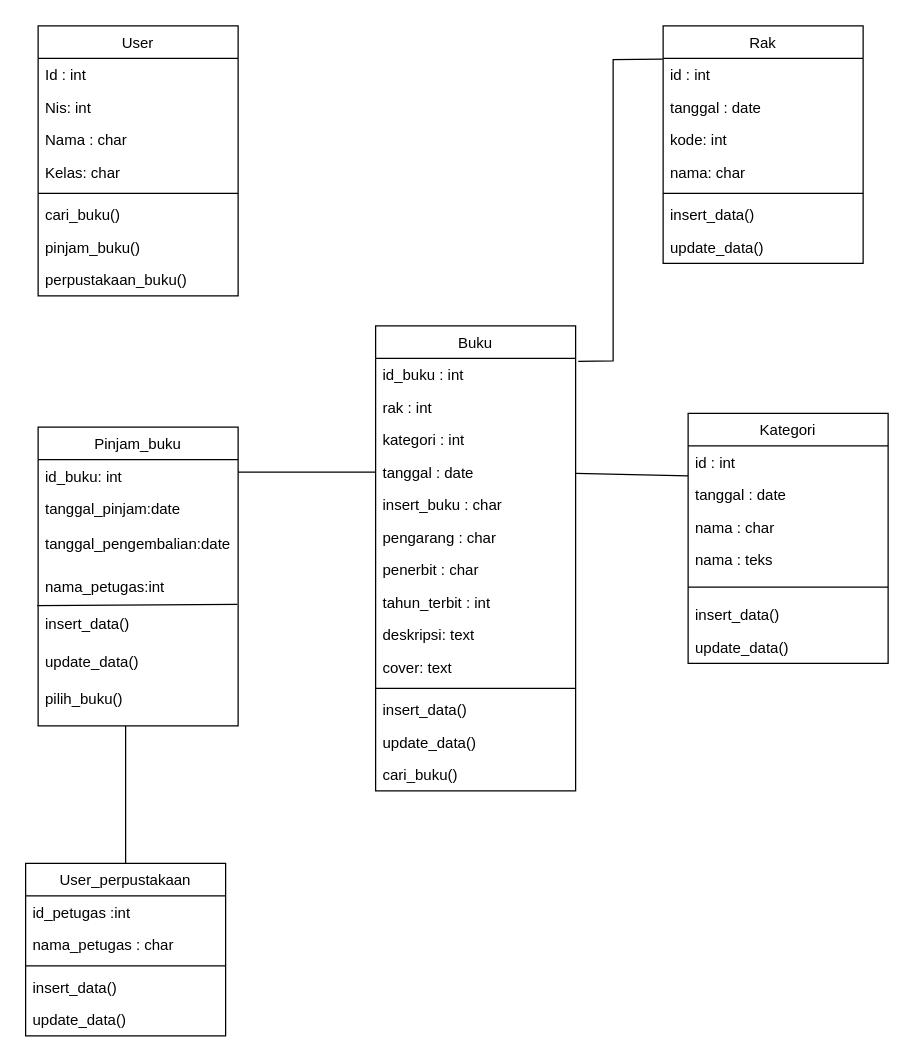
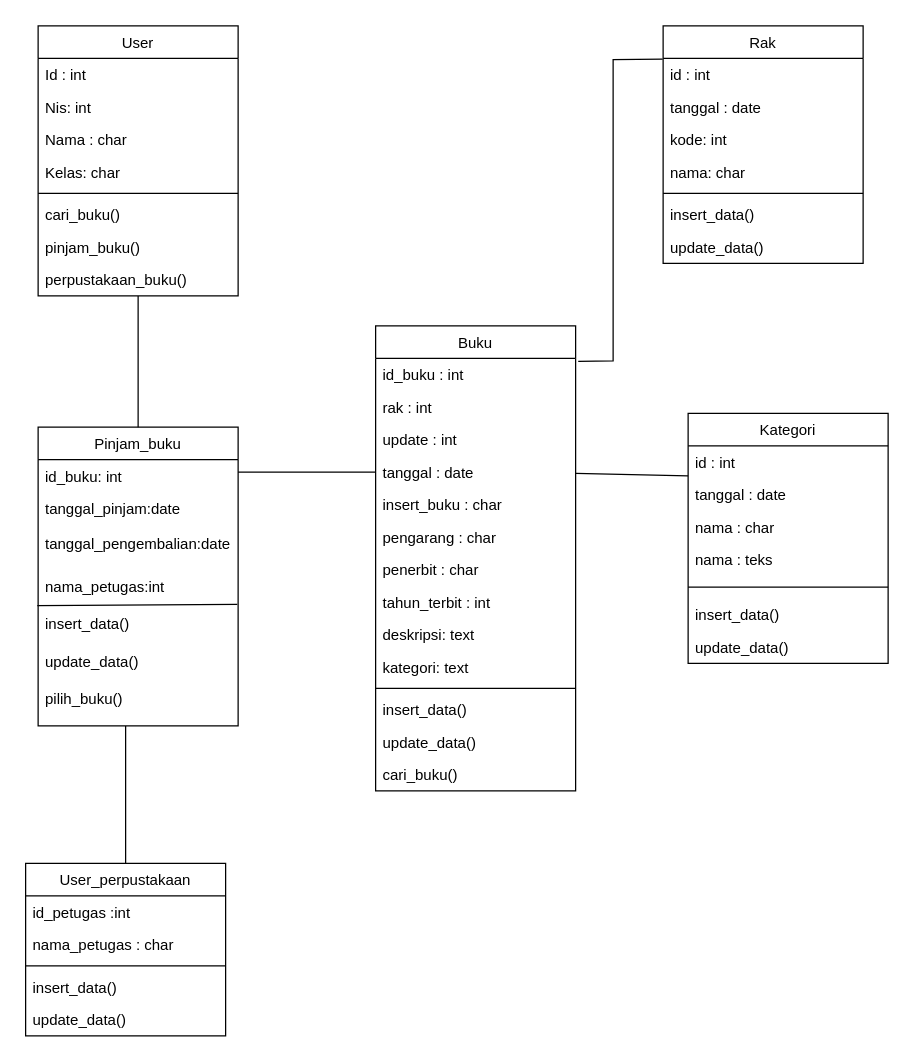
  <mxCell id="0" />
  <mxCell id="1" parent="0" />
  <mxCell id="2" value="User" style="swimlane;fontStyle=0;align=center;verticalAlign=top;childLayout=stackLayout;horizontal=1;startSize=26;horizontalStack=0;resizeParent=1;resizeLast=0;collapsible=1;marginBottom=0;rounded=0;shadow=0;strokeWidth=1;" parent="1" vertex="1"><mxGeometry x="30" y="20" width="160" height="216" as="geometry"><mxRectangle x="230" y="140" width="160" height="26" as="alternateBounds" /></mxGeometry></mxCell>
  <mxCell id="3" value="Id : int" style="text;align=left;verticalAlign=top;spacingLeft=4;spacingRight=4;overflow=hidden;rotatable=0;points=[[0,0.5],[1,0.5]];portConstraint=eastwest;" parent="2" vertex="1"><mxGeometry y="26" width="160" height="26" as="geometry" /></mxCell>
  <mxCell id="4" value="Nis: int" style="text;align=left;verticalAlign=top;spacingLeft=4;spacingRight=4;overflow=hidden;rotatable=0;points=[[0,0.5],[1,0.5]];portConstraint=eastwest;rounded=0;shadow=0;html=0;" parent="2" vertex="1"><mxGeometry y="52" width="160" height="26" as="geometry" /></mxCell>
  <mxCell id="5" value="Nama : char" style="text;align=left;verticalAlign=top;spacingLeft=4;spacingRight=4;overflow=hidden;rotatable=0;points=[[0,0.5],[1,0.5]];portConstraint=eastwest;rounded=0;shadow=0;html=0;" parent="2" vertex="1"><mxGeometry y="78" width="160" height="26" as="geometry" /></mxCell>
  <mxCell id="6" value="Kelas: char" style="text;align=left;verticalAlign=top;spacingLeft=4;spacingRight=4;overflow=hidden;rotatable=0;points=[[0,0.5],[1,0.5]];portConstraint=eastwest;rounded=0;shadow=0;html=0;" parent="2" vertex="1"><mxGeometry y="104" width="160" height="26" as="geometry" /></mxCell>
  <mxCell id="7" value="" style="line;html=1;strokeWidth=1;align=left;verticalAlign=middle;spacingTop=-1;spacingLeft=3;spacingRight=3;rotatable=0;labelPosition=right;points=[];portConstraint=eastwest;" parent="2" vertex="1"><mxGeometry y="130" width="160" height="8" as="geometry" /></mxCell>
  <mxCell id="8" value="cari_buku()" style="text;align=left;verticalAlign=top;spacingLeft=4;spacingRight=4;overflow=hidden;rotatable=0;points=[[0,0.5],[1,0.5]];portConstraint=eastwest;" parent="2" vertex="1"><mxGeometry y="138" width="160" height="26" as="geometry" /></mxCell>
  <mxCell id="9" value="pinjam_buku()" style="text;align=left;verticalAlign=top;spacingLeft=4;spacingRight=4;overflow=hidden;rotatable=0;points=[[0,0.5],[1,0.5]];portConstraint=eastwest;" parent="2" vertex="1"><mxGeometry y="164" width="160" height="26" as="geometry" /></mxCell>
  <mxCell id="10" value="perpustakaan_buku()" style="text;align=left;verticalAlign=top;spacingLeft=4;spacingRight=4;overflow=hidden;rotatable=0;points=[[0,0.5],[1,0.5]];portConstraint=eastwest;" parent="2" vertex="1"><mxGeometry y="190" width="160" height="26" as="geometry" /></mxCell>
  <mxCell id="11" value="Buku" style="swimlane;fontStyle=0;align=center;verticalAlign=top;childLayout=stackLayout;horizontal=1;startSize=26;horizontalStack=0;resizeParent=1;resizeLast=0;collapsible=1;marginBottom=0;rounded=0;shadow=0;strokeWidth=1;" parent="1" vertex="1"><mxGeometry x="300" y="260" width="160" height="372" as="geometry"><mxRectangle x="550" y="140" width="160" height="26" as="alternateBounds" /></mxGeometry></mxCell>
  <mxCell id="12" value="id_buku : int " style="text;align=left;verticalAlign=top;spacingLeft=4;spacingRight=4;overflow=hidden;rotatable=0;points=[[0,0.5],[1,0.5]];portConstraint=eastwest;" parent="11" vertex="1"><mxGeometry y="26" width="160" height="26" as="geometry" /></mxCell>
  <mxCell id="13" value="rak : int" style="text;align=left;verticalAlign=top;spacingLeft=4;spacingRight=4;overflow=hidden;rotatable=0;points=[[0,0.5],[1,0.5]];portConstraint=eastwest;rounded=0;shadow=0;html=0;" vertex="1" parent="11"><mxGeometry y="52" width="160" height="26" as="geometry" /></mxCell>
- <mxCell id="14" value="kategori : int" style="text;align=left;verticalAlign=top;spacingLeft=4;spacingRight=4;overflow=hidden;rotatable=0;points=[[0,0.5],[1,0.5]];portConstraint=eastwest;rounded=0;shadow=0;html=0;" vertex="1" parent="11"><mxGeometry y="78" width="160" height="26" as="geometry" /></mxCell>
+ <mxCell id="14" value="update : int" style="text;align=left;verticalAlign=top;spacingLeft=4;spacingRight=4;overflow=hidden;rotatable=0;points=[[0,0.5],[1,0.5]];portConstraint=eastwest;rounded=0;shadow=0;html=0;" vertex="1" parent="11"><mxGeometry y="78" width="160" height="26" as="geometry" /></mxCell>
  <mxCell id="15" value="tanggal : date" style="text;align=left;verticalAlign=top;spacingLeft=4;spacingRight=4;overflow=hidden;rotatable=0;points=[[0,0.5],[1,0.5]];portConstraint=eastwest;rounded=0;shadow=0;html=0;" parent="11" vertex="1"><mxGeometry y="104" width="160" height="26" as="geometry" /></mxCell>
  <mxCell id="16" value="insert_buku : char" style="text;align=left;verticalAlign=top;spacingLeft=4;spacingRight=4;overflow=hidden;rotatable=0;points=[[0,0.5],[1,0.5]];portConstraint=eastwest;rounded=0;shadow=0;html=0;" parent="11" vertex="1"><mxGeometry y="130" width="160" height="26" as="geometry" /></mxCell>
  <mxCell id="17" value="pengarang : char" style="text;align=left;verticalAlign=top;spacingLeft=4;spacingRight=4;overflow=hidden;rotatable=0;points=[[0,0.5],[1,0.5]];portConstraint=eastwest;rounded=0;shadow=0;html=0;" parent="11" vertex="1"><mxGeometry y="156" width="160" height="26" as="geometry" /></mxCell>
  <mxCell id="18" value="penerbit : char" style="text;align=left;verticalAlign=top;spacingLeft=4;spacingRight=4;overflow=hidden;rotatable=0;points=[[0,0.5],[1,0.5]];portConstraint=eastwest;rounded=0;shadow=0;html=0;" parent="11" vertex="1"><mxGeometry y="182" width="160" height="26" as="geometry" /></mxCell>
  <mxCell id="19" value="tahun_terbit : int" style="text;align=left;verticalAlign=top;spacingLeft=4;spacingRight=4;overflow=hidden;rotatable=0;points=[[0,0.5],[1,0.5]];portConstraint=eastwest;rounded=0;shadow=0;html=0;" parent="11" vertex="1"><mxGeometry y="208" width="160" height="26" as="geometry" /></mxCell>
  <mxCell id="20" value="deskripsi: text" style="text;align=left;verticalAlign=top;spacingLeft=4;spacingRight=4;overflow=hidden;rotatable=0;points=[[0,0.5],[1,0.5]];portConstraint=eastwest;rounded=0;shadow=0;html=0;" vertex="1" parent="11"><mxGeometry y="234" width="160" height="26" as="geometry" /></mxCell>
- <mxCell id="21" value="cover: text" style="text;align=left;verticalAlign=top;spacingLeft=4;spacingRight=4;overflow=hidden;rotatable=0;points=[[0,0.5],[1,0.5]];portConstraint=eastwest;rounded=0;shadow=0;html=0;" vertex="1" parent="11"><mxGeometry y="260" width="160" height="26" as="geometry" /></mxCell>
+ <mxCell id="21" value="kategori: text" style="text;align=left;verticalAlign=top;spacingLeft=4;spacingRight=4;overflow=hidden;rotatable=0;points=[[0,0.5],[1,0.5]];portConstraint=eastwest;rounded=0;shadow=0;html=0;" vertex="1" parent="11"><mxGeometry y="260" width="160" height="26" as="geometry" /></mxCell>
  <mxCell id="22" value="" style="line;html=1;strokeWidth=1;align=left;verticalAlign=middle;spacingTop=-1;spacingLeft=3;spacingRight=3;rotatable=0;labelPosition=right;points=[];portConstraint=eastwest;" parent="11" vertex="1"><mxGeometry y="286" width="160" height="8" as="geometry" /></mxCell>
  <mxCell id="23" value="insert_data()" style="text;align=left;verticalAlign=top;spacingLeft=4;spacingRight=4;overflow=hidden;rotatable=0;points=[[0,0.5],[1,0.5]];portConstraint=eastwest;" parent="11" vertex="1"><mxGeometry y="294" width="160" height="26" as="geometry" /></mxCell>
  <mxCell id="24" value="update_data()" style="text;align=left;verticalAlign=top;spacingLeft=4;spacingRight=4;overflow=hidden;rotatable=0;points=[[0,0.5],[1,0.5]];portConstraint=eastwest;" parent="11" vertex="1"><mxGeometry y="320" width="160" height="26" as="geometry" /></mxCell>
  <mxCell id="25" value="cari_buku()" style="text;align=left;verticalAlign=top;spacingLeft=4;spacingRight=4;overflow=hidden;rotatable=0;points=[[0,0.5],[1,0.5]];portConstraint=eastwest;" parent="11" vertex="1"><mxGeometry y="346" width="160" height="26" as="geometry" /></mxCell>
  <mxCell id="26" value="User_perpustakaan" style="swimlane;fontStyle=0;align=center;verticalAlign=top;childLayout=stackLayout;horizontal=1;startSize=26;horizontalStack=0;resizeParent=1;resizeLast=0;collapsible=1;marginBottom=0;rounded=0;shadow=0;strokeWidth=1;" parent="1" vertex="1"><mxGeometry x="20" y="690" width="160" height="138" as="geometry"><mxRectangle x="230" y="140" width="160" height="26" as="alternateBounds" /></mxGeometry></mxCell>
  <mxCell id="27" value="id_petugas :int" style="text;align=left;verticalAlign=top;spacingLeft=4;spacingRight=4;overflow=hidden;rotatable=0;points=[[0,0.5],[1,0.5]];portConstraint=eastwest;" parent="26" vertex="1"><mxGeometry y="26" width="160" height="26" as="geometry" /></mxCell>
  <mxCell id="28" value="nama_petugas : char" style="text;align=left;verticalAlign=top;spacingLeft=4;spacingRight=4;overflow=hidden;rotatable=0;points=[[0,0.5],[1,0.5]];portConstraint=eastwest;rounded=0;shadow=0;html=0;" parent="26" vertex="1"><mxGeometry y="52" width="160" height="26" as="geometry" /></mxCell>
  <mxCell id="29" value="" style="line;html=1;strokeWidth=1;align=left;verticalAlign=middle;spacingTop=-1;spacingLeft=3;spacingRight=3;rotatable=0;labelPosition=right;points=[];portConstraint=eastwest;" parent="26" vertex="1"><mxGeometry y="78" width="160" height="8" as="geometry" /></mxCell>
  <mxCell id="30" value="insert_data()" style="text;align=left;verticalAlign=top;spacingLeft=4;spacingRight=4;overflow=hidden;rotatable=0;points=[[0,0.5],[1,0.5]];portConstraint=eastwest;" parent="26" vertex="1"><mxGeometry y="86" width="160" height="26" as="geometry" /></mxCell>
  <mxCell id="31" value="update_data()" style="text;align=left;verticalAlign=top;spacingLeft=4;spacingRight=4;overflow=hidden;rotatable=0;points=[[0,0.5],[1,0.5]];portConstraint=eastwest;" parent="26" vertex="1"><mxGeometry y="112" width="160" height="26" as="geometry" /></mxCell>
  <mxCell id="32" value="Pinjam_buku" style="swimlane;fontStyle=0;align=center;verticalAlign=top;childLayout=stackLayout;horizontal=1;startSize=26;horizontalStack=0;resizeParent=1;resizeLast=0;collapsible=1;marginBottom=0;rounded=0;shadow=0;strokeWidth=1;" parent="1" vertex="1"><mxGeometry x="30" y="341" width="160" height="239" as="geometry"><mxRectangle x="230" y="140" width="160" height="26" as="alternateBounds" /></mxGeometry></mxCell>
  <mxCell id="33" value="id_buku: int" style="text;align=left;verticalAlign=top;spacingLeft=4;spacingRight=4;overflow=hidden;rotatable=0;points=[[0,0.5],[1,0.5]];portConstraint=eastwest;" parent="32" vertex="1"><mxGeometry y="26" width="160" height="26" as="geometry" /></mxCell>
  <mxCell id="34" value="tanggal_pinjam:date" style="text;align=left;verticalAlign=top;spacingLeft=4;spacingRight=4;overflow=hidden;rotatable=0;points=[[0,0.5],[1,0.5]];portConstraint=eastwest;rounded=0;shadow=0;html=0;" parent="32" vertex="1"><mxGeometry y="52" width="160" height="28" as="geometry" /></mxCell>
  <mxCell id="35" value="tanggal_pengembalian:date" style="text;align=left;verticalAlign=top;spacingLeft=4;spacingRight=4;overflow=hidden;rotatable=0;points=[[0,0.5],[1,0.5]];portConstraint=eastwest;" parent="32" vertex="1"><mxGeometry y="80" width="160" height="34" as="geometry" /></mxCell>
  <mxCell id="36" value="" style="endArrow=none;html=1;rounded=0;entryX=0.996;entryY=0.929;entryDx=0;entryDy=0;entryPerimeter=0;exitX=-0.004;exitY=0.959;exitDx=0;exitDy=0;exitPerimeter=0;" parent="32" source="37" target="37" edge="1"><mxGeometry width="50" height="50" relative="1" as="geometry"><mxPoint x="10" y="171" as="sourcePoint" /><mxPoint x="240" y="39" as="targetPoint" /><Array as="points" /></mxGeometry></mxCell>
  <mxCell id="37" value="nama_petugas:int" style="text;align=left;verticalAlign=top;spacingLeft=4;spacingRight=4;overflow=hidden;rotatable=0;points=[[0,0.5],[1,0.5]];portConstraint=eastwest;" parent="32" vertex="1"><mxGeometry y="114" width="160" height="30" as="geometry" /></mxCell>
  <mxCell id="38" value="insert_data()" style="text;align=left;verticalAlign=top;spacingLeft=4;spacingRight=4;overflow=hidden;rotatable=0;points=[[0,0.5],[1,0.5]];portConstraint=eastwest;" parent="32" vertex="1"><mxGeometry y="144" width="160" height="30" as="geometry" /></mxCell>
  <mxCell id="39" value="update_data()" style="text;align=left;verticalAlign=top;spacingLeft=4;spacingRight=4;overflow=hidden;rotatable=0;points=[[0,0.5],[1,0.5]];portConstraint=eastwest;" parent="32" vertex="1"><mxGeometry y="174" width="160" height="30" as="geometry" /></mxCell>
  <mxCell id="40" value="pilih_buku()" style="text;align=left;verticalAlign=top;spacingLeft=4;spacingRight=4;overflow=hidden;rotatable=0;points=[[0,0.5],[1,0.5]];portConstraint=eastwest;" parent="32" vertex="1"><mxGeometry y="204" width="160" height="30" as="geometry" /></mxCell>
  <mxCell id="41" value="Rak" style="swimlane;fontStyle=0;align=center;verticalAlign=top;childLayout=stackLayout;horizontal=1;startSize=26;horizontalStack=0;resizeParent=1;resizeLast=0;collapsible=1;marginBottom=0;rounded=0;shadow=0;strokeWidth=1;" parent="1" vertex="1"><mxGeometry x="530" y="20" width="160" height="190" as="geometry"><mxRectangle x="230" y="140" width="160" height="26" as="alternateBounds" /></mxGeometry></mxCell>
  <mxCell id="42" value="id : int" style="text;align=left;verticalAlign=top;spacingLeft=4;spacingRight=4;overflow=hidden;rotatable=0;points=[[0,0.5],[1,0.5]];portConstraint=eastwest;" parent="41" vertex="1"><mxGeometry y="26" width="160" height="26" as="geometry" /></mxCell>
  <mxCell id="43" value="tanggal : date" style="text;align=left;verticalAlign=top;spacingLeft=4;spacingRight=4;overflow=hidden;rotatable=0;points=[[0,0.5],[1,0.5]];portConstraint=eastwest;rounded=0;shadow=0;html=0;" parent="41" vertex="1"><mxGeometry y="52" width="160" height="26" as="geometry" /></mxCell>
  <mxCell id="44" value="kode: int" style="text;align=left;verticalAlign=top;spacingLeft=4;spacingRight=4;overflow=hidden;rotatable=0;points=[[0,0.5],[1,0.5]];portConstraint=eastwest;rounded=0;shadow=0;html=0;" parent="41" vertex="1"><mxGeometry y="78" width="160" height="26" as="geometry" /></mxCell>
  <mxCell id="45" value="nama: char" style="text;align=left;verticalAlign=top;spacingLeft=4;spacingRight=4;overflow=hidden;rotatable=0;points=[[0,0.5],[1,0.5]];portConstraint=eastwest;rounded=0;shadow=0;html=0;" parent="41" vertex="1"><mxGeometry y="104" width="160" height="26" as="geometry" /></mxCell>
  <mxCell id="46" value="" style="line;html=1;strokeWidth=1;align=left;verticalAlign=middle;spacingTop=-1;spacingLeft=3;spacingRight=3;rotatable=0;labelPosition=right;points=[];portConstraint=eastwest;" parent="41" vertex="1"><mxGeometry y="130" width="160" height="8" as="geometry" /></mxCell>
  <mxCell id="47" value="insert_data()" style="text;align=left;verticalAlign=top;spacingLeft=4;spacingRight=4;overflow=hidden;rotatable=0;points=[[0,0.5],[1,0.5]];portConstraint=eastwest;" parent="41" vertex="1"><mxGeometry y="138" width="160" height="26" as="geometry" /></mxCell>
  <mxCell id="48" value="update_data()" style="text;align=left;verticalAlign=top;spacingLeft=4;spacingRight=4;overflow=hidden;rotatable=0;points=[[0,0.5],[1,0.5]];portConstraint=eastwest;" parent="41" vertex="1"><mxGeometry y="164" width="160" height="26" as="geometry" /></mxCell>
  <mxCell id="49" value="Kategori" style="swimlane;fontStyle=0;align=center;verticalAlign=top;childLayout=stackLayout;horizontal=1;startSize=26;horizontalStack=0;resizeParent=1;resizeLast=0;collapsible=1;marginBottom=0;rounded=0;shadow=0;strokeWidth=1;" parent="1" vertex="1"><mxGeometry x="550" y="330" width="160" height="200" as="geometry"><mxRectangle x="230" y="140" width="160" height="26" as="alternateBounds" /></mxGeometry></mxCell>
  <mxCell id="50" value="id : int" style="text;align=left;verticalAlign=top;spacingLeft=4;spacingRight=4;overflow=hidden;rotatable=0;points=[[0,0.5],[1,0.5]];portConstraint=eastwest;" parent="49" vertex="1"><mxGeometry y="26" width="160" height="26" as="geometry" /></mxCell>
  <mxCell id="51" value="tanggal : date" style="text;align=left;verticalAlign=top;spacingLeft=4;spacingRight=4;overflow=hidden;rotatable=0;points=[[0,0.5],[1,0.5]];portConstraint=eastwest;rounded=0;shadow=0;html=0;" parent="49" vertex="1"><mxGeometry y="52" width="160" height="26" as="geometry" /></mxCell>
  <mxCell id="52" value="nama : char" style="text;align=left;verticalAlign=top;spacingLeft=4;spacingRight=4;overflow=hidden;rotatable=0;points=[[0,0.5],[1,0.5]];portConstraint=eastwest;rounded=0;shadow=0;html=0;" parent="49" vertex="1"><mxGeometry y="78" width="160" height="26" as="geometry" /></mxCell>
  <mxCell id="53" value="nama : teks" style="text;align=left;verticalAlign=top;spacingLeft=4;spacingRight=4;overflow=hidden;rotatable=0;points=[[0,0.5],[1,0.5]];portConstraint=eastwest;rounded=0;shadow=0;html=0;" parent="49" vertex="1"><mxGeometry y="104" width="160" height="26" as="geometry" /></mxCell>
  <mxCell id="54" value="" style="line;html=1;strokeWidth=1;align=left;verticalAlign=middle;spacingTop=-1;spacingLeft=3;spacingRight=3;rotatable=0;labelPosition=right;points=[];portConstraint=eastwest;" parent="49" vertex="1"><mxGeometry y="130" width="160" height="18" as="geometry" /></mxCell>
  <mxCell id="55" value="insert_data()" style="text;align=left;verticalAlign=top;spacingLeft=4;spacingRight=4;overflow=hidden;rotatable=0;points=[[0,0.5],[1,0.5]];portConstraint=eastwest;" parent="49" vertex="1"><mxGeometry y="148" width="160" height="26" as="geometry" /></mxCell>
  <mxCell id="56" value="update_data()" style="text;align=left;verticalAlign=top;spacingLeft=4;spacingRight=4;overflow=hidden;rotatable=0;points=[[0,0.5],[1,0.5]];portConstraint=eastwest;" parent="49" vertex="1"><mxGeometry y="174" width="160" height="26" as="geometry" /></mxCell>
+ <mxCell id="57" value="" style="endArrow=none;html=1;rounded=0;exitX=0.5;exitY=0;exitDx=0;exitDy=0;" parent="1" source="32" target="10" edge="1"><mxGeometry width="50" height="50" relative="1" as="geometry"><mxPoint x="100" y="330" as="sourcePoint" /><mxPoint x="100" y="240" as="targetPoint" /></mxGeometry></mxCell>
  <mxCell id="58" value="" style="endArrow=none;html=1;rounded=0;exitX=0.5;exitY=0;exitDx=0;exitDy=0;" parent="1" source="26" edge="1"><mxGeometry width="50" height="50" relative="1" as="geometry"><mxPoint x="99" y="680" as="sourcePoint" /><mxPoint x="100" y="580" as="targetPoint" /><Array as="points" /></mxGeometry></mxCell>
  <mxCell id="59" value="" style="endArrow=none;html=1;rounded=0;entryX=0;entryY=0.5;entryDx=0;entryDy=0;" parent="1" target="15" edge="1"><mxGeometry width="50" height="50" relative="1" as="geometry"><mxPoint x="190" y="377" as="sourcePoint" /><mxPoint x="300" y="380" as="targetPoint" /></mxGeometry></mxCell>
  <mxCell id="60" value="" style="endArrow=none;html=1;rounded=0;exitX=1.013;exitY=0.09;exitDx=0;exitDy=0;exitPerimeter=0;entryX=-0.002;entryY=0.021;entryDx=0;entryDy=0;entryPerimeter=0;" parent="1" source="12" target="42" edge="1"><mxGeometry width="50" height="50" relative="1" as="geometry"><mxPoint x="111" y="352" as="sourcePoint" /><mxPoint x="110" y="170" as="targetPoint" /><Array as="points"><mxPoint x="490" y="288" /><mxPoint x="490" y="47" /></Array></mxGeometry></mxCell>
  <mxCell id="61" value="" style="endArrow=none;html=1;rounded=0;entryX=0;entryY=0.25;entryDx=0;entryDy=0;" parent="1" target="49" edge="1"><mxGeometry width="50" height="50" relative="1" as="geometry"><mxPoint x="460" y="378" as="sourcePoint" /><mxPoint x="110" y="170" as="targetPoint" /></mxGeometry></mxCell>
